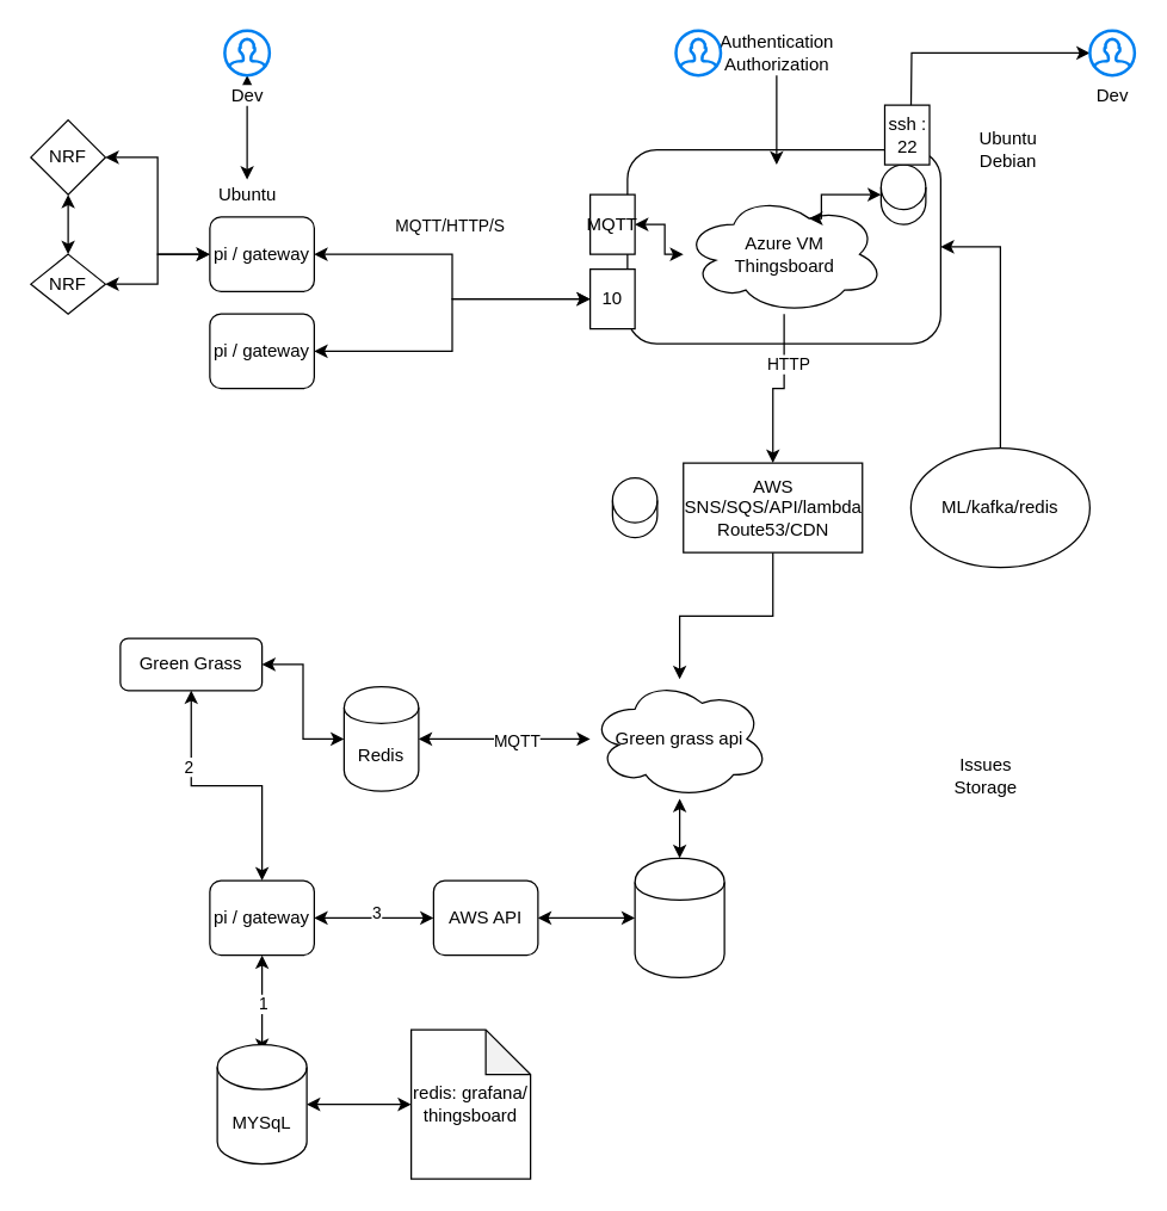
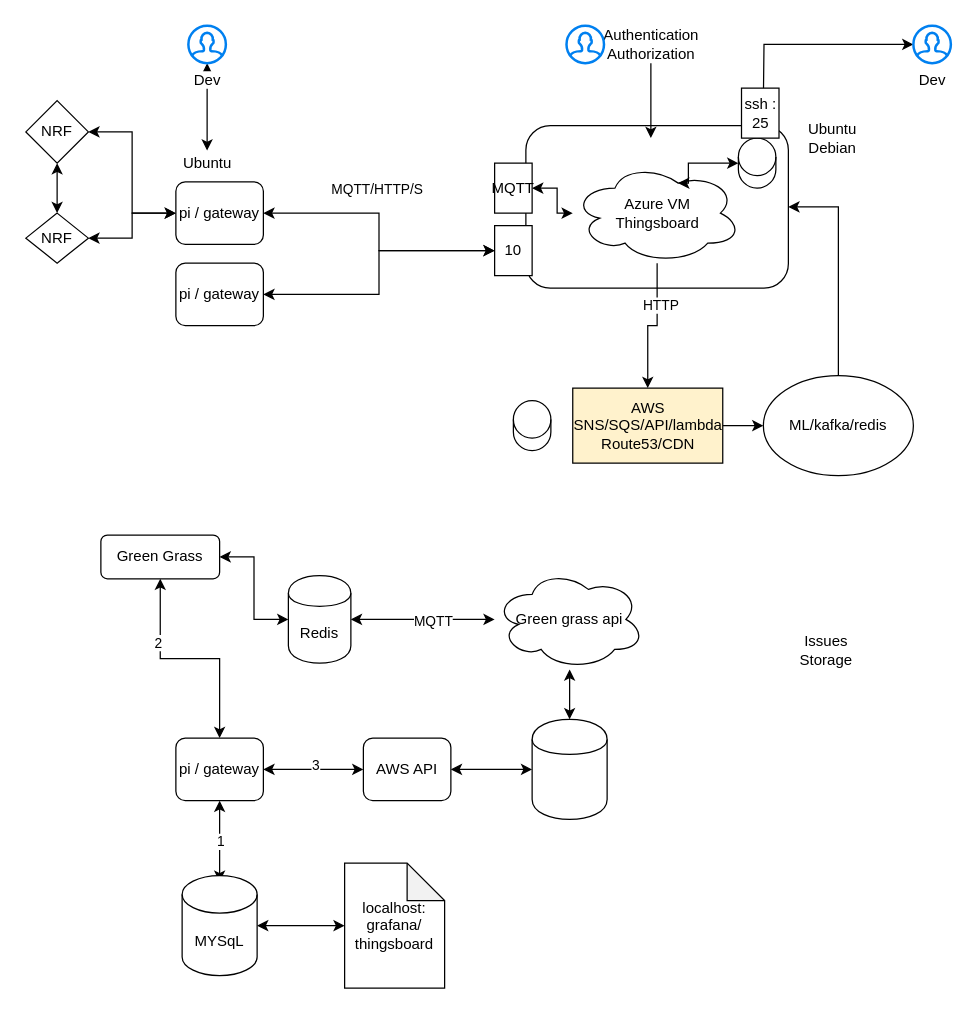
  <mxCell id="0" />
  <mxCell id="1" parent="0" />
  <mxCell id="2" value="EC2" style="rounded=1;whiteSpace=wrap;html=1;" vertex="1" parent="1"><mxGeometry x="420" y="100" width="210" height="130" as="geometry" /></mxCell>
  <mxCell id="3" value="" style="edgeStyle=orthogonalEdgeStyle;rounded=0;orthogonalLoop=1;jettySize=auto;html=1;entryX=0;entryY=0.5;entryDx=0;entryDy=0;startArrow=classic;startFill=1;" edge="1" parent="1" source="5" target="13"><mxGeometry relative="1" as="geometry" /></mxCell>
  <mxCell id="4" value="MQTT/HTTP/S" style="edgeLabel;html=1;align=center;verticalAlign=middle;resizable=0;points=[];" vertex="1" connectable="0" parent="3"><mxGeometry x="0.143" relative="1" as="geometry"><mxPoint x="-3" y="-50" as="offset" /></mxGeometry></mxCell>
  <mxCell id="5" value="pi / gateway" style="rounded=1;whiteSpace=wrap;html=1;" vertex="1" parent="1"><mxGeometry x="140" y="145" width="70" height="50" as="geometry" /></mxCell>
  <mxCell id="6" value="" style="edgeStyle=orthogonalEdgeStyle;rounded=0;orthogonalLoop=1;jettySize=auto;html=1;" edge="1" parent="1" source="8" target="10"><mxGeometry relative="1" as="geometry" /></mxCell>
  <mxCell id="7" value="HTTP" style="edgeLabel;html=1;align=center;verticalAlign=middle;resizable=0;points=[];" vertex="1" connectable="0" parent="6"><mxGeometry x="-0.378" y="2" relative="1" as="geometry"><mxPoint as="offset" /></mxGeometry></mxCell>
  <mxCell id="8" value="Azure VM&lt;br&gt;Thingsboard" style="ellipse;shape=cloud;whiteSpace=wrap;html=1;" vertex="1" parent="1"><mxGeometry x="457.5" y="130" width="135" height="80" as="geometry" /></mxCell>
- <mxCell id="9" value="" style="edgeStyle=orthogonalEdgeStyle;rounded=0;orthogonalLoop=1;jettySize=auto;html=1;" edge="1" parent="1" source="10" target="47"><mxGeometry relative="1" as="geometry" /></mxCell>
- <mxCell id="10" value="AWS&lt;br&gt;SNS/SQS/API/lambda&lt;br&gt;Route53/CDN" style="whiteSpace=wrap;html=1;" vertex="1" parent="1"><mxGeometry x="457.5" y="310" width="120" height="60" as="geometry" /></mxCell>
+ <mxCell id="9" value="" style="edgeStyle=orthogonalEdgeStyle;rounded=0;orthogonalLoop=1;jettySize=auto;html=1;" edge="1" parent="1" source="10" target="12"><mxGeometry relative="1" as="geometry" /></mxCell>
+ <mxCell id="10" value="AWS&lt;br&gt;SNS/SQS/API/lambda&lt;br&gt;Route53/CDN" style="whiteSpace=wrap;html=1;fillColor=#fff2cc;" vertex="1" parent="1"><mxGeometry x="457.5" y="310" width="120" height="60" as="geometry" /></mxCell>
  <mxCell id="11" style="edgeStyle=orthogonalEdgeStyle;rounded=0;orthogonalLoop=1;jettySize=auto;html=1;entryX=1;entryY=0.5;entryDx=0;entryDy=0;" edge="1" parent="1" source="12" target="2"><mxGeometry relative="1" as="geometry" /></mxCell>
  <mxCell id="12" value="ML/kafka/redis" style="ellipse;whiteSpace=wrap;html=1;" vertex="1" parent="1"><mxGeometry x="610" y="300" width="120" height="80" as="geometry" /></mxCell>
  <mxCell id="13" value="10" style="whiteSpace=wrap;html=1;" vertex="1" parent="1"><mxGeometry x="395" y="180" width="30" height="40" as="geometry" /></mxCell>
  <mxCell id="14" style="edgeStyle=orthogonalEdgeStyle;rounded=0;orthogonalLoop=1;jettySize=auto;html=1;entryX=0.625;entryY=0.2;entryDx=0;entryDy=0;entryPerimeter=0;startArrow=classic;startFill=1;" edge="1" parent="1" source="15" target="8"><mxGeometry relative="1" as="geometry"><Array as="points"><mxPoint x="550" y="130" /><mxPoint x="550" y="146" /></Array></mxGeometry></mxCell>
  <mxCell id="15" value="" style="shape=cylinder3;whiteSpace=wrap;html=1;boundedLbl=1;backgroundOutline=1;size=15;" vertex="1" parent="1"><mxGeometry x="590" y="110" width="30" height="40" as="geometry" /></mxCell>
- <mxCell id="16" value="Ubuntu&lt;br&gt;Debian" style="text;html=1;align=center;verticalAlign=middle;resizable=0;points=[];autosize=1;" vertex="1" parent="1"><mxGeometry x="650" y="85" width="50" height="30" as="geometry" /></mxCell>
+ <mxCell id="16" value="Ubuntu&lt;br&gt;Debian" style="text;html=1;align=center;verticalAlign=middle;resizable=0;points=[];autosize=1;" vertex="1" parent="1"><mxGeometry x="640" y="95" width="50" height="30" as="geometry" /></mxCell>
  <mxCell id="17" value="Ubuntu" style="text;html=1;align=center;verticalAlign=middle;resizable=0;points=[];autosize=1;" vertex="1" parent="1"><mxGeometry x="140" y="120" width="50" height="20" as="geometry" /></mxCell>
  <mxCell id="18" value="" style="edgeStyle=orthogonalEdgeStyle;rounded=0;orthogonalLoop=1;jettySize=auto;html=1;" edge="1" parent="1" source="19"><mxGeometry relative="1" as="geometry"><mxPoint x="520" y="110" as="targetPoint" /></mxGeometry></mxCell>
  <mxCell id="19" value="Authentication&lt;br&gt;Authorization" style="text;html=1;align=center;verticalAlign=middle;resizable=0;points=[];autosize=1;" vertex="1" parent="1"><mxGeometry x="475" y="20" width="90" height="30" as="geometry" /></mxCell>
  <mxCell id="20" value="" style="html=1;verticalLabelPosition=bottom;align=center;labelBackgroundColor=#ffffff;verticalAlign=top;strokeWidth=2;strokeColor=#0080F0;shadow=0;dashed=0;shape=mxgraph.ios7.icons.user;" vertex="1" parent="1"><mxGeometry x="452.5" y="20" width="30" height="30" as="geometry" /></mxCell>
  <mxCell id="21" value="" style="shape=cylinder3;whiteSpace=wrap;html=1;boundedLbl=1;backgroundOutline=1;size=15;" vertex="1" parent="1"><mxGeometry x="410" y="320" width="30" height="40" as="geometry" /></mxCell>
  <mxCell id="22" style="edgeStyle=orthogonalEdgeStyle;rounded=0;orthogonalLoop=1;jettySize=auto;html=1;entryX=0;entryY=0.5;entryDx=0;entryDy=0;startArrow=classic;startFill=1;" edge="1" parent="1" source="23" target="13"><mxGeometry relative="1" as="geometry" /></mxCell>
  <mxCell id="23" value="pi / gateway" style="rounded=1;whiteSpace=wrap;html=1;" vertex="1" parent="1"><mxGeometry x="140" y="210" width="70" height="50" as="geometry" /></mxCell>
  <mxCell id="24" value="" style="edgeStyle=orthogonalEdgeStyle;rounded=0;orthogonalLoop=1;jettySize=auto;html=1;startArrow=classic;startFill=1;" edge="1" parent="1" source="26" target="28"><mxGeometry relative="1" as="geometry" /></mxCell>
  <mxCell id="25" style="edgeStyle=orthogonalEdgeStyle;rounded=0;orthogonalLoop=1;jettySize=auto;html=1;entryX=0;entryY=0.5;entryDx=0;entryDy=0;startArrow=classic;startFill=1;" edge="1" parent="1" source="26" target="5"><mxGeometry relative="1" as="geometry" /></mxCell>
  <mxCell id="26" value="NRF" style="rhombus;whiteSpace=wrap;html=1;" vertex="1" parent="1"><mxGeometry x="20" y="80" width="50" height="50" as="geometry" /></mxCell>
  <mxCell id="27" style="edgeStyle=orthogonalEdgeStyle;rounded=0;orthogonalLoop=1;jettySize=auto;html=1;entryX=0;entryY=0.5;entryDx=0;entryDy=0;startArrow=classic;startFill=1;" edge="1" parent="1" source="28" target="5"><mxGeometry relative="1" as="geometry" /></mxCell>
  <mxCell id="28" value="NRF" style="rhombus;whiteSpace=wrap;html=1;" vertex="1" parent="1"><mxGeometry x="20" y="170" width="50" height="40" as="geometry" /></mxCell>
  <mxCell id="29" style="edgeStyle=orthogonalEdgeStyle;rounded=0;orthogonalLoop=1;jettySize=auto;html=1;startArrow=classic;startFill=1;" edge="1" parent="1" source="30" target="8"><mxGeometry relative="1" as="geometry" /></mxCell>
  <mxCell id="30" value="MQTT" style="whiteSpace=wrap;html=1;" vertex="1" parent="1"><mxGeometry x="395" y="130" width="30" height="40" as="geometry" /></mxCell>
  <mxCell id="31" value="" style="edgeStyle=orthogonalEdgeStyle;rounded=0;orthogonalLoop=1;jettySize=auto;html=1;startArrow=classic;startFill=1;" edge="1" parent="1" source="37"><mxGeometry relative="1" as="geometry"><mxPoint x="175" y="705" as="targetPoint" /></mxGeometry></mxCell>
  <mxCell id="32" value="1" style="edgeLabel;html=1;align=center;verticalAlign=middle;resizable=0;points=[];" vertex="1" connectable="0" parent="31"><mxGeometry x="-0.015" relative="1" as="geometry"><mxPoint as="offset" /></mxGeometry></mxCell>
  <mxCell id="33" value="" style="edgeStyle=orthogonalEdgeStyle;rounded=0;orthogonalLoop=1;jettySize=auto;html=1;startArrow=classic;startFill=1;" edge="1" parent="1" source="37" target="39"><mxGeometry relative="1" as="geometry" /></mxCell>
  <mxCell id="34" value="3" style="edgeLabel;html=1;align=center;verticalAlign=middle;resizable=0;points=[];" vertex="1" connectable="0" parent="33"><mxGeometry x="0.025" y="4" relative="1" as="geometry"><mxPoint as="offset" /></mxGeometry></mxCell>
  <mxCell id="35" value="" style="edgeStyle=orthogonalEdgeStyle;rounded=0;orthogonalLoop=1;jettySize=auto;html=1;startArrow=classic;startFill=1;" edge="1" parent="1" source="37" target="42"><mxGeometry relative="1" as="geometry" /></mxCell>
  <mxCell id="36" value="2" style="edgeLabel;html=1;align=center;verticalAlign=middle;resizable=0;points=[];" vertex="1" connectable="0" parent="35"><mxGeometry x="0.432" y="3" relative="1" as="geometry"><mxPoint x="1" y="1" as="offset" /></mxGeometry></mxCell>
  <mxCell id="37" value="pi / gateway" style="rounded=1;whiteSpace=wrap;html=1;" vertex="1" parent="1"><mxGeometry x="140" y="590" width="70" height="50" as="geometry" /></mxCell>
  <mxCell id="38" value="" style="edgeStyle=orthogonalEdgeStyle;rounded=0;orthogonalLoop=1;jettySize=auto;html=1;startArrow=classic;startFill=1;" edge="1" parent="1" source="39" target="40"><mxGeometry relative="1" as="geometry" /></mxCell>
  <mxCell id="39" value="AWS API" style="rounded=1;whiteSpace=wrap;html=1;" vertex="1" parent="1"><mxGeometry x="290" y="590" width="70" height="50" as="geometry" /></mxCell>
  <mxCell id="40" value="" style="shape=cylinder;whiteSpace=wrap;html=1;boundedLbl=1;backgroundOutline=1;rounded=1;" vertex="1" parent="1"><mxGeometry x="425" y="575" width="60" height="80" as="geometry" /></mxCell>
  <mxCell id="41" value="" style="edgeStyle=orthogonalEdgeStyle;rounded=0;orthogonalLoop=1;jettySize=auto;html=1;startArrow=classic;startFill=1;" edge="1" parent="1" source="42" target="45"><mxGeometry relative="1" as="geometry" /></mxCell>
  <mxCell id="42" value="Green Grass" style="whiteSpace=wrap;html=1;rounded=1;" vertex="1" parent="1"><mxGeometry x="80" y="427.5" width="95" height="35" as="geometry" /></mxCell>
  <mxCell id="43" value="" style="edgeStyle=orthogonalEdgeStyle;rounded=0;orthogonalLoop=1;jettySize=auto;html=1;startArrow=classic;startFill=1;" edge="1" parent="1" source="45" target="47"><mxGeometry relative="1" as="geometry" /></mxCell>
  <mxCell id="44" value="MQTT" style="edgeLabel;html=1;align=center;verticalAlign=middle;resizable=0;points=[];" vertex="1" connectable="0" parent="43"><mxGeometry x="0.167" y="-2" relative="1" as="geometry"><mxPoint x="-2" y="-1" as="offset" /></mxGeometry></mxCell>
  <mxCell id="45" value="Redis" style="shape=cylinder;whiteSpace=wrap;html=1;boundedLbl=1;backgroundOutline=1;rounded=1;" vertex="1" parent="1"><mxGeometry x="230" y="460" width="50" height="70" as="geometry" /></mxCell>
  <mxCell id="46" style="edgeStyle=orthogonalEdgeStyle;rounded=0;orthogonalLoop=1;jettySize=auto;html=1;startArrow=classic;startFill=1;" edge="1" parent="1" source="47" target="40"><mxGeometry relative="1" as="geometry" /></mxCell>
  <mxCell id="47" value="Green grass api" style="ellipse;shape=cloud;whiteSpace=wrap;html=1;rounded=1;" vertex="1" parent="1"><mxGeometry x="395" y="455" width="120" height="80" as="geometry" /></mxCell>
  <mxCell id="48" value="" style="edgeStyle=orthogonalEdgeStyle;rounded=0;orthogonalLoop=1;jettySize=auto;html=1;startArrow=classic;startFill=1;" edge="1" parent="1" source="49" target="50"><mxGeometry relative="1" as="geometry" /></mxCell>
  <mxCell id="49" value="MYSqL" style="shape=cylinder3;whiteSpace=wrap;html=1;boundedLbl=1;backgroundOutline=1;size=15;" vertex="1" parent="1"><mxGeometry x="145" y="700" width="60" height="80" as="geometry" /></mxCell>
- <mxCell id="50" value="redis: grafana/&lt;br&gt;thingsboard" style="shape=note;whiteSpace=wrap;html=1;backgroundOutline=1;darkOpacity=0.05;" vertex="1" parent="1"><mxGeometry x="275" y="690" width="80" height="100" as="geometry" /></mxCell>
+ <mxCell id="50" value="localhost: grafana/&lt;br&gt;thingsboard" style="shape=note;whiteSpace=wrap;html=1;backgroundOutline=1;darkOpacity=0.05;" vertex="1" parent="1"><mxGeometry x="275" y="690" width="80" height="100" as="geometry" /></mxCell>
  <mxCell id="51" value="Issues&lt;br&gt;Storage" style="text;html=1;align=center;verticalAlign=middle;resizable=0;points=[];autosize=1;" vertex="1" parent="1"><mxGeometry x="630" y="505" width="60" height="30" as="geometry" /></mxCell>
  <mxCell id="52" style="edgeStyle=orthogonalEdgeStyle;rounded=0;orthogonalLoop=1;jettySize=auto;html=1;startArrow=classic;startFill=1;" edge="1" parent="1" source="53"><mxGeometry relative="1" as="geometry"><mxPoint x="610" y="80" as="targetPoint" /></mxGeometry></mxCell>
  <mxCell id="53" value="Dev" style="html=1;verticalLabelPosition=bottom;align=center;labelBackgroundColor=#ffffff;verticalAlign=top;strokeWidth=2;strokeColor=#0080F0;shadow=0;dashed=0;shape=mxgraph.ios7.icons.user;" vertex="1" parent="1"><mxGeometry x="730" y="20" width="30" height="30" as="geometry" /></mxCell>
- <mxCell id="54" value="ssh : 22" style="whiteSpace=wrap;html=1;" vertex="1" parent="1"><mxGeometry x="592.5" y="70" width="30" height="40" as="geometry" /></mxCell>
+ <mxCell id="54" value="ssh : 25" style="whiteSpace=wrap;html=1;" vertex="1" parent="1"><mxGeometry x="592.5" y="70" width="30" height="40" as="geometry" /></mxCell>
  <mxCell id="55" value="" style="edgeStyle=orthogonalEdgeStyle;rounded=0;orthogonalLoop=1;jettySize=auto;html=1;startArrow=classic;startFill=1;" edge="1" parent="1" source="56" target="17"><mxGeometry relative="1" as="geometry" /></mxCell>
  <mxCell id="56" value="Dev" style="html=1;verticalLabelPosition=bottom;align=center;labelBackgroundColor=#ffffff;verticalAlign=top;strokeWidth=2;strokeColor=#0080F0;shadow=0;dashed=0;shape=mxgraph.ios7.icons.user;" vertex="1" parent="1"><mxGeometry x="150" y="20" width="30" height="30" as="geometry" /></mxCell>
